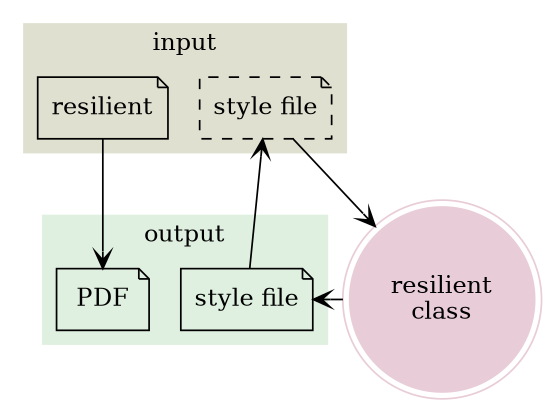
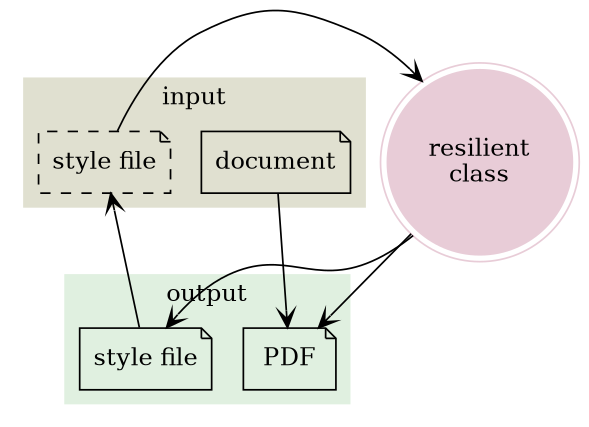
  digraph {
    fontname="DejaVu Serif"
    rankdir=TB
    node [fontname="DejaVu Serif" shape=note]
    edge [arrowhead=vee fontname="DejaVu Serif"]
-   n1 [label=resilient]
+   n1 [label=document]
    n2 [label="style file" style=dashed]
    n3 [label=PDF]
    n4 [label="style file"]
    n5 [color="#e8ccd7 " label="resilient\nclass" shape=doublecircle style=filled]
    subgraph cluster_1 {
      color="#e0e0d0"
      label=input
      style=filled
      n1
      n2
    }
    subgraph cluster_2 {
      color="#e0f0e0"
      label=output
      style=filled
      n3
      n4
    }
    n1 -> n3
    n2 -> n5
    n4 -> n2
+   n5 -> n3
    n5 -> n4
  }
